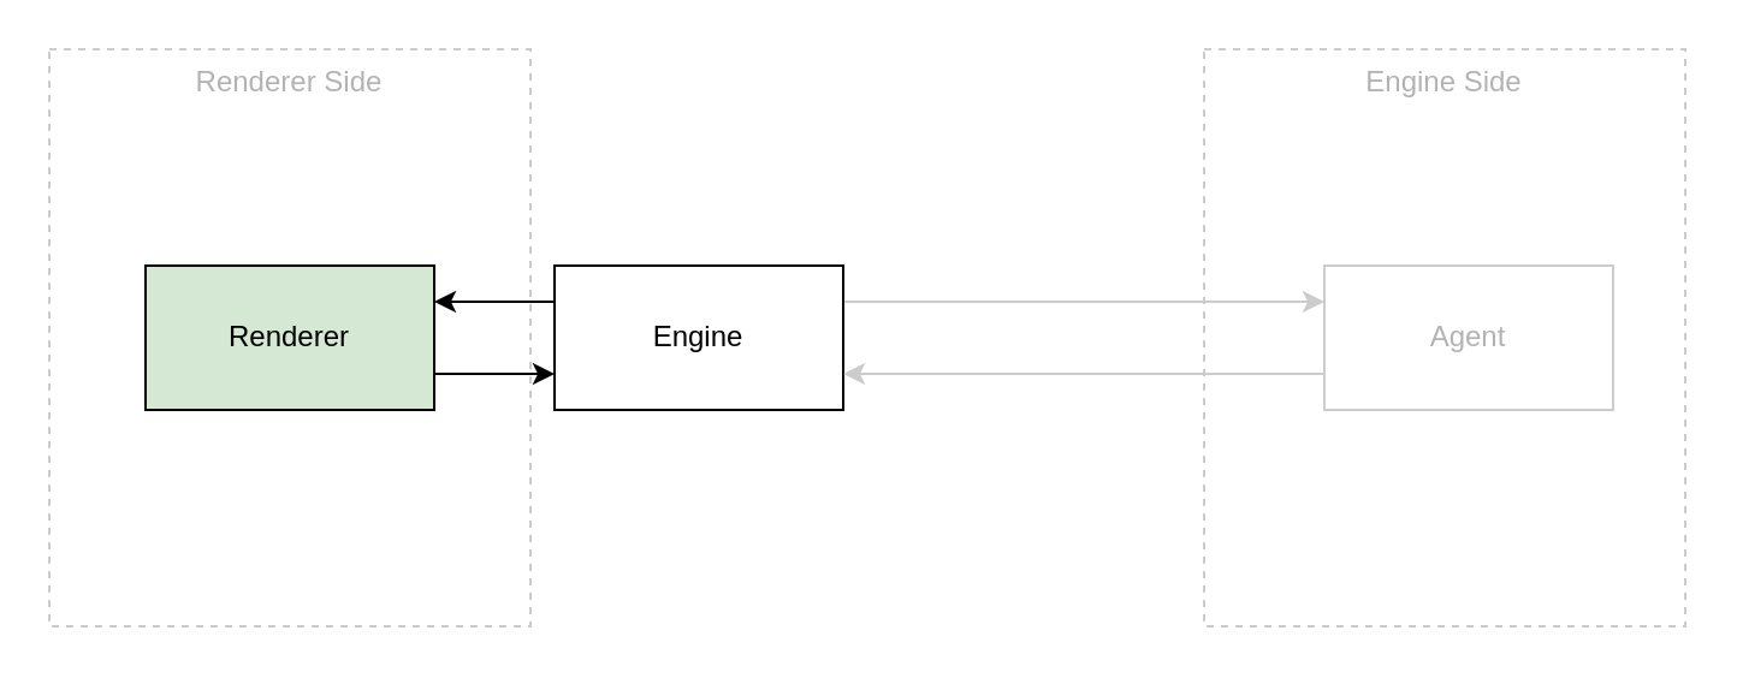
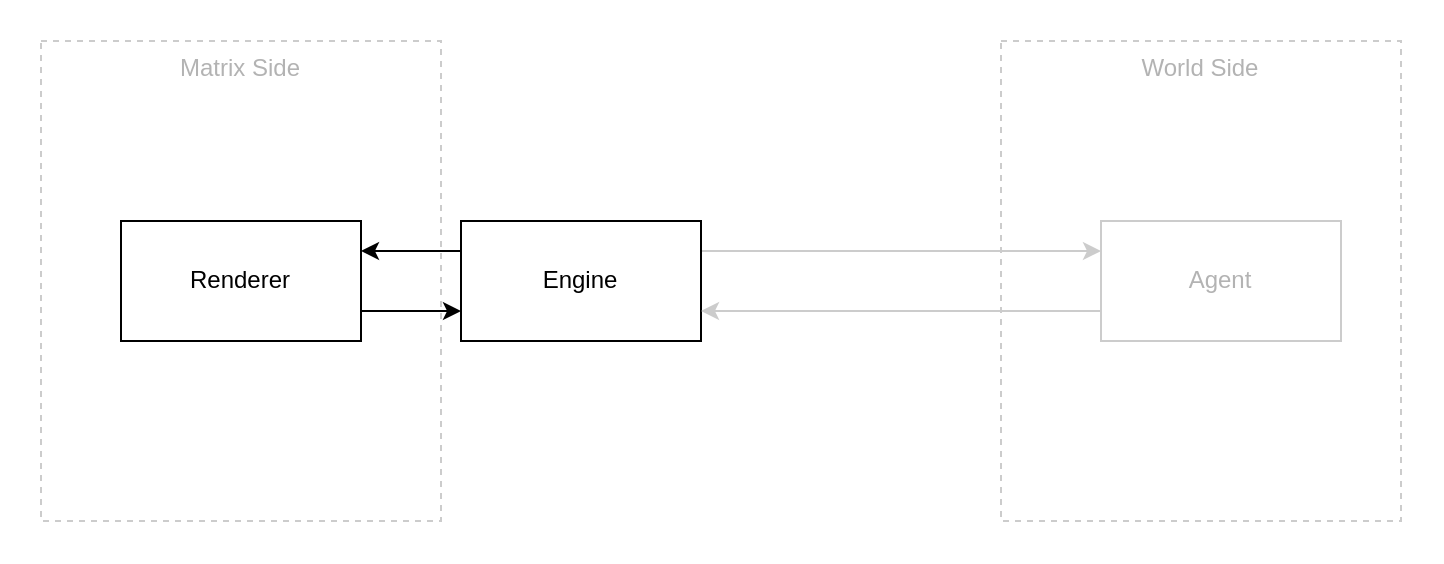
  <mxCell id="0" />
  <mxCell id="1" parent="0" />
- <mxCell id="2" value="Renderer Side" style="rounded=0;whiteSpace=wrap;html=1;fillColor=none;verticalAlign=top;fontColor=#B3B3B3;strokeColor=#CCCCCC;dashed=1;" parent="1" vertex="1"><mxGeometry x="20" y="20" width="200" height="240" as="geometry" /></mxCell>
+ <mxCell id="2" value="Matrix Side" style="rounded=0;whiteSpace=wrap;html=1;fillColor=none;verticalAlign=top;fontColor=#B3B3B3;strokeColor=#CCCCCC;dashed=1;" parent="1" vertex="1"><mxGeometry x="20" y="20" width="200" height="240" as="geometry" /></mxCell>
  <mxCell id="3" style="edgeStyle=orthogonalEdgeStyle;rounded=0;orthogonalLoop=1;jettySize=auto;html=1;exitX=1;exitY=0.75;exitDx=0;exitDy=0;entryX=0;entryY=0.75;entryDx=0;entryDy=0;" parent="1" source="4" target="7" edge="1"><mxGeometry relative="1" as="geometry" /></mxCell>
- <mxCell id="4" value="Renderer" style="rounded=0;whiteSpace=wrap;html=1;fontColor=#000000;strokeColor=#000000;fillColor=#d5e8d4;" parent="1" vertex="1"><mxGeometry x="60" y="110" width="120" height="60" as="geometry" /></mxCell>
+ <mxCell id="4" value="Renderer" style="rounded=0;whiteSpace=wrap;html=1;fontColor=#000000;strokeColor=#000000;" parent="1" vertex="1"><mxGeometry x="60" y="110" width="120" height="60" as="geometry" /></mxCell>
  <mxCell id="5" style="edgeStyle=orthogonalEdgeStyle;rounded=0;orthogonalLoop=1;jettySize=auto;html=1;exitX=0;exitY=0.25;exitDx=0;exitDy=0;entryX=1;entryY=0.25;entryDx=0;entryDy=0;" parent="1" source="7" target="4" edge="1"><mxGeometry relative="1" as="geometry" /></mxCell>
  <mxCell id="6" style="edgeStyle=orthogonalEdgeStyle;rounded=0;orthogonalLoop=1;jettySize=auto;html=1;exitX=1;exitY=0.25;exitDx=0;exitDy=0;entryX=0;entryY=0.25;entryDx=0;entryDy=0;strokeColor=#CCCCCC;fontColor=#B3B3B3;" parent="1" source="7" target="10" edge="1"><mxGeometry relative="1" as="geometry" /></mxCell>
  <mxCell id="7" value="Engine" style="rounded=0;whiteSpace=wrap;html=1;" parent="1" vertex="1"><mxGeometry x="230" y="110" width="120" height="60" as="geometry" /></mxCell>
- <mxCell id="8" value="Engine Side" style="rounded=0;whiteSpace=wrap;html=1;fillColor=none;verticalAlign=top;fontColor=#B3B3B3;strokeColor=#CCCCCC;dashed=1;" parent="1" vertex="1"><mxGeometry x="500" y="20" width="200" height="240" as="geometry" /></mxCell>
+ <mxCell id="8" value="World Side" style="rounded=0;whiteSpace=wrap;html=1;fillColor=none;verticalAlign=top;fontColor=#B3B3B3;strokeColor=#CCCCCC;dashed=1;" parent="1" vertex="1"><mxGeometry x="500" y="20" width="200" height="240" as="geometry" /></mxCell>
  <mxCell id="9" style="edgeStyle=orthogonalEdgeStyle;rounded=0;orthogonalLoop=1;jettySize=auto;html=1;exitX=0;exitY=0.75;exitDx=0;exitDy=0;entryX=1;entryY=0.75;entryDx=0;entryDy=0;strokeColor=#CCCCCC;fontColor=#B3B3B3;" parent="1" source="10" target="7" edge="1"><mxGeometry relative="1" as="geometry" /></mxCell>
  <mxCell id="10" value="Agent" style="rounded=0;whiteSpace=wrap;html=1;fontColor=#B3B3B3;strokeColor=#CCCCCC;" parent="1" vertex="1"><mxGeometry x="550" y="110" width="120" height="60" as="geometry" /></mxCell>
